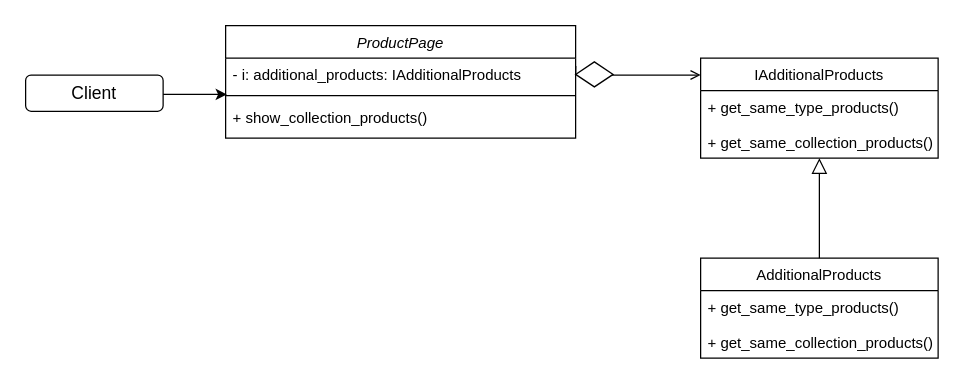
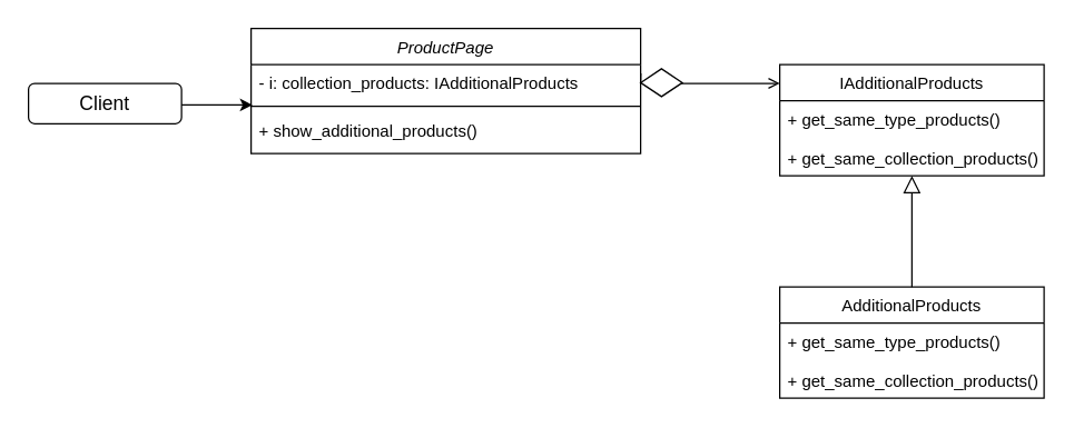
  <mxCell id="0" />
  <mxCell id="1" parent="0" />
  <mxCell id="2" value="" style="endArrow=open;html=1;rounded=0;endFill=0;" edge="1" parent="1"><mxGeometry width="50" height="50" relative="1" as="geometry"><mxPoint x="480" y="59.5" as="sourcePoint" /><mxPoint x="560" y="59.5" as="targetPoint" /></mxGeometry></mxCell>
  <mxCell id="3" style="edgeStyle=orthogonalEdgeStyle;rounded=0;orthogonalLoop=1;jettySize=auto;html=1;entryX=0;entryY=0.5;entryDx=0;entryDy=0;" parent="1" edge="1"><mxGeometry relative="1" as="geometry"><mxPoint x="121" y="75" as="sourcePoint" /><mxPoint x="181" y="75" as="targetPoint" /></mxGeometry></mxCell>
  <mxCell id="4" value="&lt;font style=&quot;font-size: 14px;&quot;&gt;Client&lt;/font&gt;" style="rounded=1;whiteSpace=wrap;html=1;" parent="1" vertex="1"><mxGeometry x="20" y="59.5" width="110" height="29" as="geometry" /></mxCell>
  <mxCell id="5" value="IAdditionalProducts" style="swimlane;fontStyle=0;align=center;verticalAlign=top;childLayout=stackLayout;horizontal=1;startSize=26;horizontalStack=0;resizeParent=1;resizeLast=0;collapsible=1;marginBottom=0;rounded=0;shadow=0;strokeWidth=1;" parent="1" vertex="1"><mxGeometry x="560" y="46" width="190" height="80" as="geometry"><mxRectangle x="340" y="380" width="170" height="26" as="alternateBounds" /></mxGeometry></mxCell>
  <mxCell id="6" value="+ get_same_type_products()&#10;&#10;+ get_same_collection_products()" style="text;align=left;verticalAlign=top;spacingLeft=4;spacingRight=4;overflow=hidden;rotatable=0;points=[[0,0.5],[1,0.5]];portConstraint=eastwest;" parent="5" vertex="1"><mxGeometry y="26" width="190" height="54" as="geometry" /></mxCell>
  <mxCell id="7" value="ProductPage" style="swimlane;fontStyle=2;align=center;verticalAlign=top;childLayout=stackLayout;horizontal=1;startSize=26;horizontalStack=0;resizeParent=1;resizeLast=0;collapsible=1;marginBottom=0;rounded=0;shadow=0;strokeWidth=1;" parent="1" vertex="1"><mxGeometry x="180" y="20" width="280" height="90" as="geometry"><mxRectangle x="230" y="140" width="160" height="26" as="alternateBounds" /></mxGeometry></mxCell>
- <mxCell id="8" value="- i: additional_products: IAdditionalProducts" style="text;align=left;verticalAlign=top;spacingLeft=4;spacingRight=4;overflow=hidden;rotatable=0;points=[[0,0.5],[1,0.5]];portConstraint=eastwest;" parent="7" vertex="1"><mxGeometry y="26" width="280" height="26" as="geometry" /></mxCell>
+ <mxCell id="8" value="- i: collection_products: IAdditionalProducts" style="text;align=left;verticalAlign=top;spacingLeft=4;spacingRight=4;overflow=hidden;rotatable=0;points=[[0,0.5],[1,0.5]];portConstraint=eastwest;" parent="7" vertex="1"><mxGeometry y="26" width="280" height="26" as="geometry" /></mxCell>
  <mxCell id="9" value="" style="line;html=1;strokeWidth=1;align=left;verticalAlign=middle;spacingTop=-1;spacingLeft=3;spacingRight=3;rotatable=0;labelPosition=right;points=[];portConstraint=eastwest;" parent="7" vertex="1"><mxGeometry y="52" width="280" height="8" as="geometry" /></mxCell>
- <mxCell id="10" value="+ show_collection_products()" style="text;align=left;verticalAlign=top;spacingLeft=4;spacingRight=4;overflow=hidden;rotatable=0;points=[[0,0.5],[1,0.5]];portConstraint=eastwest;" parent="7" vertex="1"><mxGeometry y="60" width="280" height="30" as="geometry" /></mxCell>
+ <mxCell id="10" value="+ show_additional_products()" style="text;align=left;verticalAlign=top;spacingLeft=4;spacingRight=4;overflow=hidden;rotatable=0;points=[[0,0.5],[1,0.5]];portConstraint=eastwest;" parent="7" vertex="1"><mxGeometry y="60" width="280" height="30" as="geometry" /></mxCell>
  <mxCell id="11" value="AdditionalProducts" style="swimlane;fontStyle=0;align=center;verticalAlign=top;childLayout=stackLayout;horizontal=1;startSize=26;horizontalStack=0;resizeParent=1;resizeLast=0;collapsible=1;marginBottom=0;rounded=0;shadow=0;strokeWidth=1;" vertex="1" parent="1"><mxGeometry x="560" y="206" width="190" height="80" as="geometry"><mxRectangle x="340" y="380" width="170" height="26" as="alternateBounds" /></mxGeometry></mxCell>
  <mxCell id="12" value="+ get_same_type_products()&#10;&#10;+ get_same_collection_products()" style="text;align=left;verticalAlign=top;spacingLeft=4;spacingRight=4;overflow=hidden;rotatable=0;points=[[0,0.5],[1,0.5]];portConstraint=eastwest;" vertex="1" parent="11"><mxGeometry y="26" width="190" height="54" as="geometry" /></mxCell>
  <mxCell id="13" value="" style="endArrow=block;endSize=10;endFill=0;shadow=0;strokeWidth=1;rounded=0;elbow=vertical;exitX=0.5;exitY=0;exitDx=0;exitDy=0;" edge="1" parent="1" source="11" target="6"><mxGeometry width="160" relative="1" as="geometry"><mxPoint x="1025" y="114" as="sourcePoint" /><mxPoint x="890" y="36" as="targetPoint" /></mxGeometry></mxCell>
  <mxCell id="14" value="" style="endArrow=none;html=1;rounded=0;entryX=0.004;entryY=0.163;entryDx=0;entryDy=0;entryPerimeter=0;exitX=1;exitY=0.5;exitDx=0;exitDy=0;" edge="1" parent="1" source="8" target="15"><mxGeometry width="50" height="50" relative="1" as="geometry"><mxPoint x="460" y="59" as="sourcePoint" /><mxPoint x="561" y="59" as="targetPoint" /></mxGeometry></mxCell>
  <mxCell id="15" value="" style="rhombus;whiteSpace=wrap;html=1;" vertex="1" parent="1"><mxGeometry x="460" y="49" width="30" height="20" as="geometry" /></mxCell>
